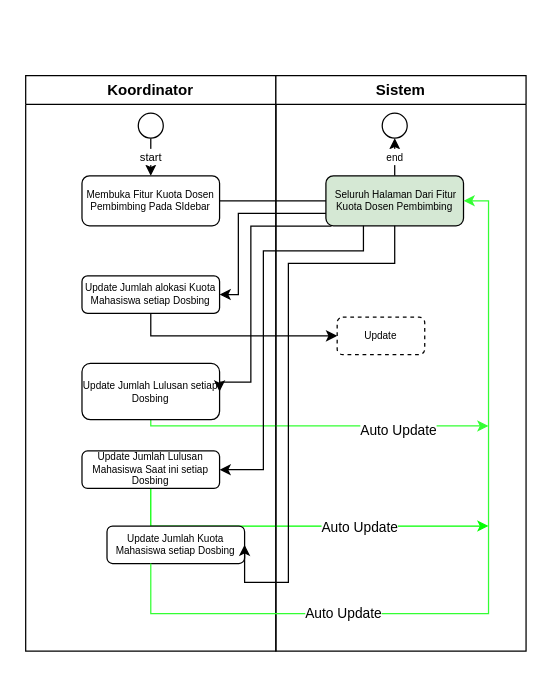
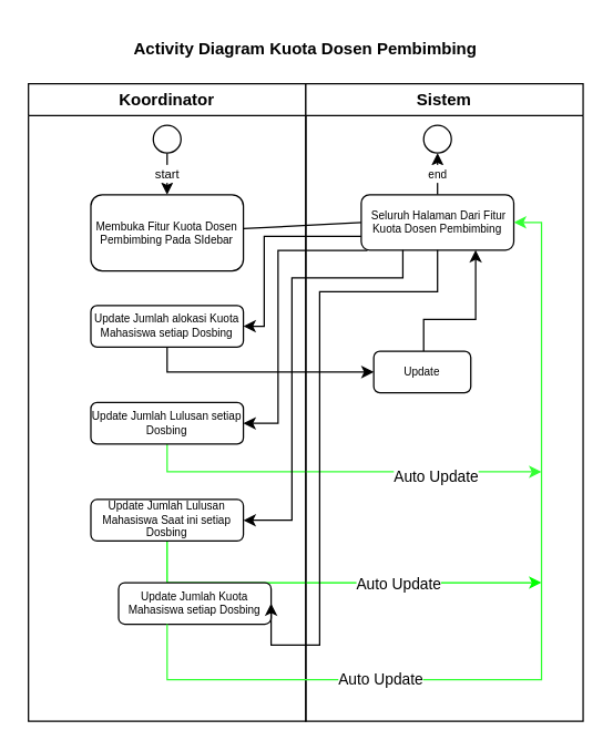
  <mxCell id="0" />
  <mxCell id="1" parent="0" />
  <mxCell id="2" value="Koordinator" style="swimlane;whiteSpace=wrap;html=1;" parent="1" vertex="1"><mxGeometry x="20" y="60" width="200" height="460" as="geometry" /></mxCell>
  <mxCell id="3" value="&lt;font style=&quot;font-size: 9px;&quot;&gt;start&lt;/font&gt;" style="rounded=0;orthogonalLoop=1;jettySize=auto;html=1;" parent="2" source="4" target="5" edge="1"><mxGeometry relative="1" as="geometry" /></mxCell>
  <mxCell id="4" value="" style="ellipse;whiteSpace=wrap;html=1;aspect=fixed;" parent="2" vertex="1"><mxGeometry x="90" y="30" width="20" height="20" as="geometry" /></mxCell>
- <mxCell id="5" value="Membuka Fitur Kuota Dosen Pembimbing Pada SIdebar" style="rounded=1;whiteSpace=wrap;html=1;fontSize=8;" parent="2" vertex="1"><mxGeometry x="45" y="80" width="110" height="40" as="geometry" /></mxCell>
+ <mxCell id="5" value="Membuka Fitur Kuota Dosen Pembimbing Pada SIdebar" style="rounded=1;whiteSpace=wrap;html=1;fontSize=8;" parent="2" vertex="1"><mxGeometry x="45" y="80" width="110" height="55" as="geometry" /></mxCell>
  <mxCell id="6" value="Update Jumlah alokasi Kuota Mahasiswa setiap Dosbing" style="rounded=1;whiteSpace=wrap;html=1;fontSize=8;" parent="2" vertex="1"><mxGeometry x="45" y="160" width="110" height="30" as="geometry" /></mxCell>
  <mxCell id="7" style="edgeStyle=orthogonalEdgeStyle;rounded=0;orthogonalLoop=1;jettySize=auto;html=1;fillColor=#60a917;strokeColor=#33FF33;" parent="2" source="9" edge="1"><mxGeometry relative="1" as="geometry"><mxPoint x="370" y="280" as="targetPoint" /><Array as="points"><mxPoint x="100" y="280" /></Array></mxGeometry></mxCell>
  <mxCell id="8" value="Auto Update" style="edgeLabel;html=1;align=center;verticalAlign=middle;resizable=0;points=[];" parent="7" vertex="1" connectable="0"><mxGeometry x="0.471" y="-3" relative="1" as="geometry"><mxPoint as="offset" /></mxGeometry></mxCell>
- <mxCell id="9" value="Update Jumlah Lulusan setiap Dosbing" style="rounded=1;whiteSpace=wrap;html=1;fontSize=8;" parent="2" vertex="1"><mxGeometry x="45" y="230" width="110" height="45" as="geometry" /></mxCell>
+ <mxCell id="9" value="Update Jumlah Lulusan setiap Dosbing" style="rounded=1;whiteSpace=wrap;html=1;fontSize=8;" parent="2" vertex="1"><mxGeometry x="45" y="230" width="110" height="30" as="geometry" /></mxCell>
  <mxCell id="10" style="edgeStyle=orthogonalEdgeStyle;rounded=0;orthogonalLoop=1;jettySize=auto;html=1;fillColor=#008a00;strokeColor=#00ff00;" parent="2" source="12" edge="1"><mxGeometry relative="1" as="geometry"><mxPoint x="370" y="360" as="targetPoint" /><Array as="points"><mxPoint x="100" y="360" /></Array></mxGeometry></mxCell>
  <mxCell id="11" value="Auto Update" style="edgeLabel;html=1;align=center;verticalAlign=middle;resizable=0;points=[];" parent="10" vertex="1" connectable="0"><mxGeometry x="0.304" relative="1" as="geometry"><mxPoint as="offset" /></mxGeometry></mxCell>
  <mxCell id="12" value="Update Jumlah Lulusan Mahasiswa Saat ini setiap Dosbing" style="rounded=1;whiteSpace=wrap;html=1;fontSize=8;" parent="2" vertex="1"><mxGeometry x="45" y="300" width="110" height="30" as="geometry" /></mxCell>
  <mxCell id="13" value="Update Jumlah Kuota Mahasiswa setiap Dosbing" style="rounded=1;whiteSpace=wrap;html=1;fontSize=8;" parent="2" vertex="1"><mxGeometry x="65" y="360" width="110" height="30" as="geometry" /></mxCell>
  <mxCell id="14" value="Sistem" style="swimlane;whiteSpace=wrap;html=1;" parent="1" vertex="1"><mxGeometry x="220" y="60" width="200" height="460" as="geometry" /></mxCell>
  <mxCell id="15" value="&lt;font style=&quot;font-size: 8px;&quot;&gt;end&lt;/font&gt;" style="edgeStyle=orthogonalEdgeStyle;rounded=0;orthogonalLoop=1;jettySize=auto;html=1;entryX=0.5;entryY=1;entryDx=0;entryDy=0;" parent="14" source="16" target="19" edge="1"><mxGeometry relative="1" as="geometry" /></mxCell>
- <mxCell id="16" value="&amp;nbsp;Seluruh Halaman Dari Fitur Kuota Dosen Pembimbing" style="rounded=1;whiteSpace=wrap;html=1;fontSize=8;fillColor=#d5e8d4;" parent="14" vertex="1"><mxGeometry x="40" y="80" width="110" height="40" as="geometry" /></mxCell>
- <mxCell id="18" value="Update" style="rounded=1;whiteSpace=wrap;html=1;fontSize=8;dashed=1;" parent="14" vertex="1"><mxGeometry x="49" y="193" width="70" height="30" as="geometry" /></mxCell>
+ <mxCell id="16" value="&amp;nbsp;Seluruh Halaman Dari Fitur Kuota Dosen Pembimbing" style="rounded=1;whiteSpace=wrap;html=1;fontSize=8;" parent="14" vertex="1"><mxGeometry x="40" y="80" width="110" height="40" as="geometry" /></mxCell>
+ <mxCell id="17" style="edgeStyle=orthogonalEdgeStyle;rounded=0;orthogonalLoop=1;jettySize=auto;html=1;entryX=0.75;entryY=1;entryDx=0;entryDy=0;" parent="14" source="18" target="16" edge="1"><mxGeometry relative="1" as="geometry"><Array as="points"><mxPoint x="85" y="170" /><mxPoint x="123" y="170" /></Array></mxGeometry></mxCell>
+ <mxCell id="18" value="Update" style="rounded=1;whiteSpace=wrap;html=1;fontSize=8;" parent="14" vertex="1"><mxGeometry x="49" y="193" width="70" height="30" as="geometry" /></mxCell>
  <mxCell id="19" value="" style="ellipse;whiteSpace=wrap;html=1;aspect=fixed;" parent="14" vertex="1"><mxGeometry x="85" y="30" width="20" height="20" as="geometry" /></mxCell>
+ <mxCell id="20" value="&lt;b&gt;Activity Diagram Kuota Dosen Pembimbing&lt;/b&gt;" style="text;html=1;align=center;verticalAlign=middle;whiteSpace=wrap;rounded=0;" parent="1" vertex="1"><mxGeometry x="90" y="20" width="260" height="30" as="geometry" /></mxCell>
  <mxCell id="21" style="rounded=0;orthogonalLoop=1;jettySize=auto;html=1;entryX=0;entryY=0.5;entryDx=0;entryDy=0;endArrow=none;" parent="1" source="5" target="16" edge="1"><mxGeometry relative="1" as="geometry" /></mxCell>
  <mxCell id="22" style="rounded=0;orthogonalLoop=1;jettySize=auto;html=1;entryX=1;entryY=0.5;entryDx=0;entryDy=0;edgeStyle=orthogonalEdgeStyle;" parent="1" source="16" target="6" edge="1"><mxGeometry relative="1" as="geometry"><Array as="points"><mxPoint x="190" y="170" /><mxPoint x="190" y="235" /></Array></mxGeometry></mxCell>
  <mxCell id="23" style="rounded=0;orthogonalLoop=1;jettySize=auto;html=1;entryX=1;entryY=0.5;entryDx=0;entryDy=0;edgeStyle=orthogonalEdgeStyle;exitX=0.041;exitY=1.006;exitDx=0;exitDy=0;exitPerimeter=0;" parent="1" source="16" target="9" edge="1"><mxGeometry relative="1" as="geometry"><Array as="points"><mxPoint x="200" y="180" /><mxPoint x="200" y="305" /></Array></mxGeometry></mxCell>
  <mxCell id="24" style="rounded=0;orthogonalLoop=1;jettySize=auto;html=1;entryX=1;entryY=0.5;entryDx=0;entryDy=0;edgeStyle=orthogonalEdgeStyle;" parent="1" source="16" target="12" edge="1"><mxGeometry relative="1" as="geometry"><Array as="points"><mxPoint x="290" y="200" /><mxPoint x="210" y="200" /><mxPoint x="210" y="375" /></Array></mxGeometry></mxCell>
  <mxCell id="25" style="edgeStyle=orthogonalEdgeStyle;rounded=0;orthogonalLoop=1;jettySize=auto;html=1;entryX=1;entryY=0.5;entryDx=0;entryDy=0;" parent="1" source="16" target="13" edge="1"><mxGeometry relative="1" as="geometry"><Array as="points"><mxPoint x="315" y="210" /><mxPoint x="230" y="210" /><mxPoint x="230" y="465" /></Array></mxGeometry></mxCell>
  <mxCell id="26" value="" style="edgeStyle=orthogonalEdgeStyle;rounded=0;orthogonalLoop=1;jettySize=auto;html=1;entryX=1;entryY=0.5;entryDx=0;entryDy=0;fillColor=#008a00;strokeColor=#33FF33;" parent="1" source="13" target="16" edge="1"><mxGeometry relative="1" as="geometry"><Array as="points"><mxPoint x="120" y="490" /><mxPoint x="390" y="490" /><mxPoint x="390" y="160" /></Array></mxGeometry></mxCell>
  <mxCell id="27" value="Auto Update" style="edgeLabel;html=1;align=center;verticalAlign=middle;resizable=0;points=[];" vertex="1" connectable="0" parent="26"><mxGeometry x="-0.416" y="1" relative="1" as="geometry"><mxPoint as="offset" /></mxGeometry></mxCell>
  <mxCell id="28" style="edgeStyle=orthogonalEdgeStyle;rounded=0;orthogonalLoop=1;jettySize=auto;html=1;entryX=0;entryY=0.5;entryDx=0;entryDy=0;" edge="1" parent="1" source="6" target="18"><mxGeometry relative="1" as="geometry"><Array as="points"><mxPoint x="120" y="268" /></Array></mxGeometry></mxCell>
